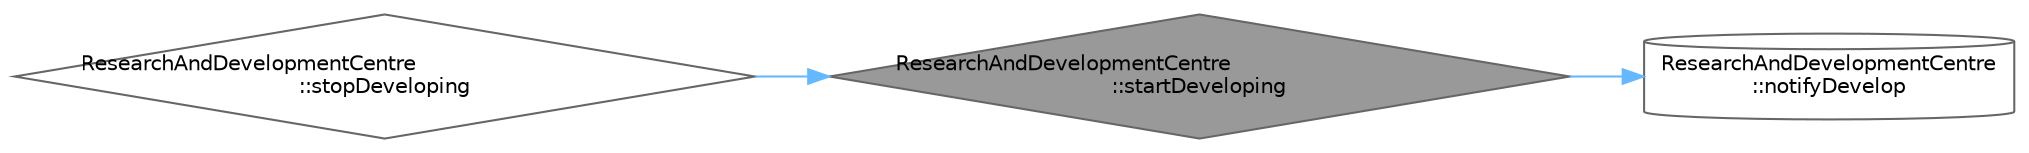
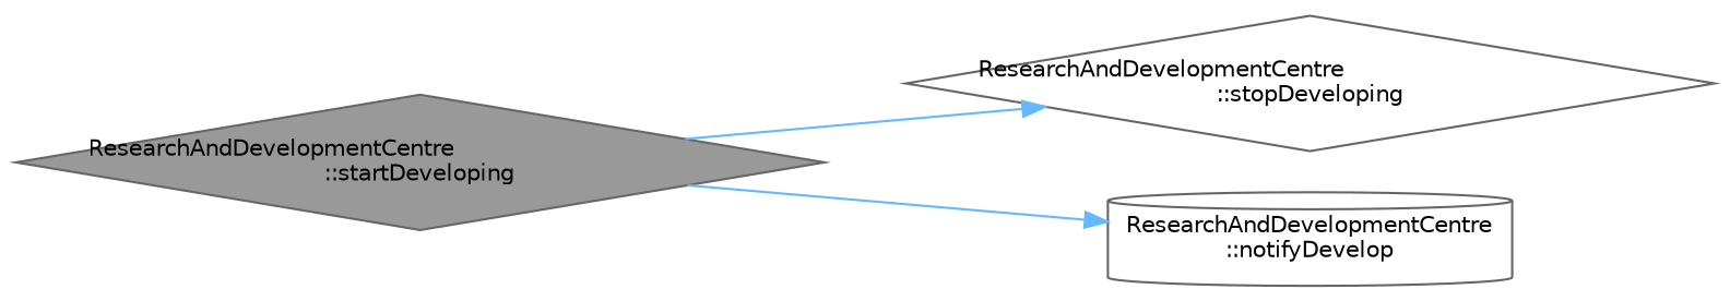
  digraph {
    rankdir=LR
    node [color=grey40 fillcolor=white fontname=Helvetica fontsize=10 shape=diamond style=filled]
    edge [color=steelblue1 fontname=Helvetica fontsize=10 labelfontname=Helvetica labelfontsize=10 style=solid]
    n1 [color=gray40 fillcolor=grey60 fontcolor=black height=0.2 label="ResearchAndDevelopmentCentre\l::startDeveloping" width=0.4]
    n2 [height=0.2 label="ResearchAndDevelopmentCentre\l::stopDeveloping" width=0.4]
    n3 [height=0.2 label="ResearchAndDevelopmentCentre\l::notifyDevelop" shape=cylinder width=0.4]
-   n2 -> n1
+   n1 -> n2
    n1 -> n3
  }
